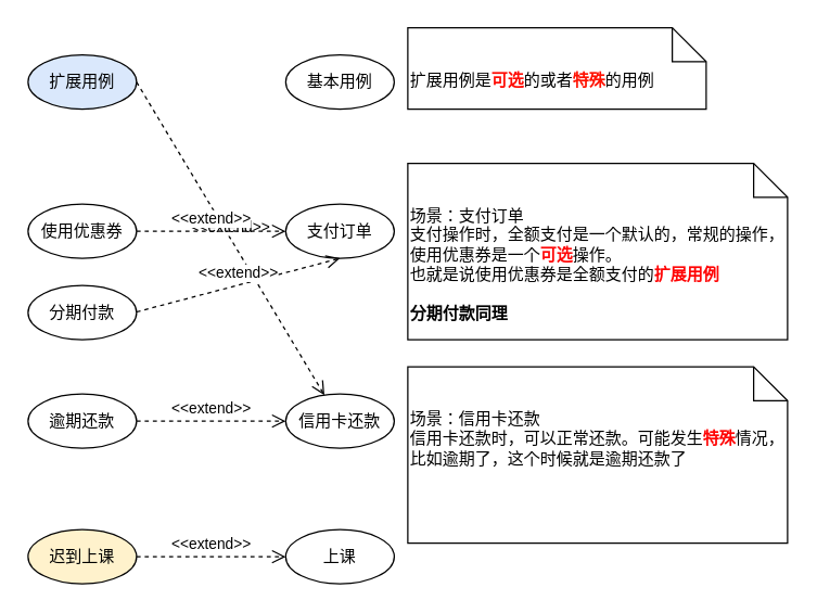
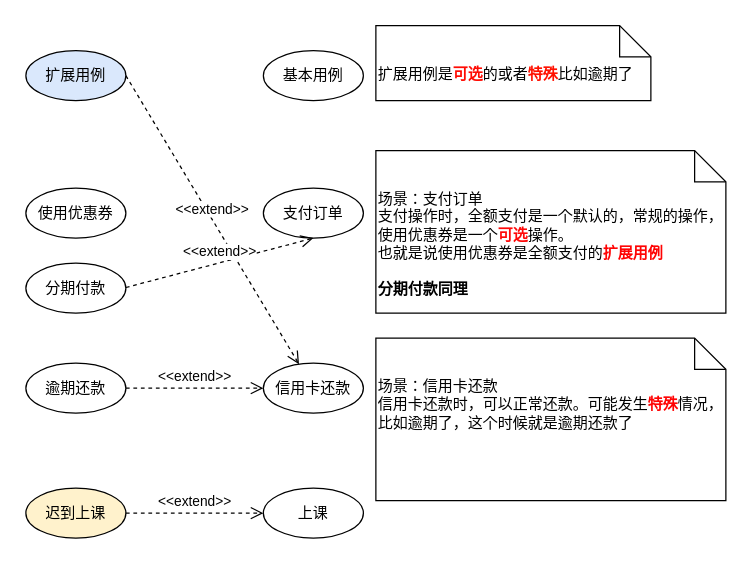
  <mxCell id="0" />
  <mxCell id="1" parent="0" />
  <mxCell id="2" value="扩展用例" style="ellipse;whiteSpace=wrap;html=1;fillColor=#dae8fc;" vertex="1" parent="1"><mxGeometry x="20" y="40" width="80" height="40" as="geometry" /></mxCell>
  <mxCell id="3" value="基本用例" style="ellipse;whiteSpace=wrap;html=1;" vertex="1" parent="1"><mxGeometry x="210" y="40" width="80" height="40" as="geometry" /></mxCell>
  <mxCell id="4" value="&amp;lt;&amp;lt;extend&amp;gt;&amp;gt;" style="html=1;verticalAlign=bottom;endArrow=open;dashed=1;endSize=8;exitX=1;exitY=0.5;exitDx=0;exitDy=0;" edge="1" parent="1" source="2" target="14"><mxGeometry relative="1" as="geometry"><mxPoint x="110" y="0" as="sourcePoint" /><mxPoint x="130" y="64.5" as="targetPoint" /></mxGeometry></mxCell>
  <mxCell id="5" value="支付订单" style="ellipse;whiteSpace=wrap;html=1;" vertex="1" parent="1"><mxGeometry x="210" y="150" width="80" height="40" as="geometry" /></mxCell>
  <mxCell id="6" value="使用优惠券" style="ellipse;whiteSpace=wrap;html=1;" vertex="1" parent="1"><mxGeometry x="20" y="150" width="80" height="40" as="geometry" /></mxCell>
- <mxCell id="7" value="&amp;lt;&amp;lt;extend&amp;gt;&amp;gt;" style="html=1;verticalAlign=bottom;endArrow=open;dashed=1;endSize=8;entryX=0;entryY=0.5;entryDx=0;entryDy=0;exitX=1;exitY=0.5;exitDx=0;exitDy=0;" edge="1" parent="1" source="6" target="5"><mxGeometry relative="1" as="geometry"><mxPoint x="110" y="130" as="sourcePoint" /><mxPoint x="241.716" y="84.142" as="targetPoint" /></mxGeometry></mxCell>
  <mxCell id="8" value="场景：支付订单&lt;br&gt;支付操作时，全额支付是一个默认的，常规的操作，使用优惠券是一个&lt;b&gt;&lt;font color=&quot;#ff0808&quot;&gt;可选&lt;/font&gt;&lt;/b&gt;操作。&lt;br&gt;也就是说使用优惠券是全额支付的&lt;b&gt;&lt;font color=&quot;#ff0303&quot;&gt;扩展用例&lt;/font&gt;&lt;br&gt;&lt;br&gt;分期付款同理&lt;br&gt;&lt;br&gt;&lt;/b&gt;" style="shape=note2;boundedLbl=1;whiteSpace=wrap;html=1;size=25;verticalAlign=top;align=left;" vertex="1" parent="1"><mxGeometry x="300" y="120" width="280" height="130" as="geometry" /></mxCell>
- <mxCell id="9" value="扩展用例是&lt;b&gt;&lt;font color=&quot;#ff0b03&quot;&gt;可选&lt;/font&gt;&lt;/b&gt;的或者&lt;b&gt;&lt;font color=&quot;#ff1100&quot;&gt;特殊&lt;/font&gt;&lt;/b&gt;的用例" style="shape=note2;boundedLbl=1;whiteSpace=wrap;html=1;size=25;verticalAlign=top;align=left;" vertex="1" parent="1"><mxGeometry x="300" y="20" width="220" height="60" as="geometry" /></mxCell>
+ <mxCell id="9" value="扩展用例是&lt;b&gt;&lt;font color=&quot;#ff0b03&quot;&gt;可选&lt;/font&gt;&lt;/b&gt;的或者&lt;b&gt;&lt;font color=&quot;#ff1100&quot;&gt;特殊&lt;/font&gt;&lt;/b&gt;比如逾期了" style="shape=note2;boundedLbl=1;whiteSpace=wrap;html=1;size=25;verticalAlign=top;align=left;" vertex="1" parent="1"><mxGeometry x="300" y="20" width="220" height="60" as="geometry" /></mxCell>
  <mxCell id="10" value="分期付款" style="ellipse;whiteSpace=wrap;html=1;" vertex="1" parent="1"><mxGeometry x="20" y="210" width="80" height="40" as="geometry" /></mxCell>
  <mxCell id="11" value="&amp;lt;&amp;lt;extend&amp;gt;&amp;gt;" style="html=1;verticalAlign=bottom;endArrow=open;dashed=1;endSize=8;entryX=0.5;entryY=1;entryDx=0;entryDy=0;exitX=1;exitY=0.5;exitDx=0;exitDy=0;" edge="1" parent="1" target="5"><mxGeometry relative="1" as="geometry"><mxPoint x="100" y="229.5" as="sourcePoint" /><mxPoint x="210" y="229.5" as="targetPoint" /></mxGeometry></mxCell>
  <mxCell id="12" value="逾期还款" style="ellipse;whiteSpace=wrap;html=1;" vertex="1" parent="1"><mxGeometry x="20" y="290" width="80" height="40" as="geometry" /></mxCell>
  <mxCell id="13" value="&amp;lt;&amp;lt;extend&amp;gt;&amp;gt;" style="html=1;verticalAlign=bottom;endArrow=open;dashed=1;endSize=8;entryX=0;entryY=0.5;entryDx=0;entryDy=0;exitX=1;exitY=0.5;exitDx=0;exitDy=0;" edge="1" parent="1" source="12"><mxGeometry relative="1" as="geometry"><mxPoint x="110" y="270" as="sourcePoint" /><mxPoint x="210" y="310" as="targetPoint" /></mxGeometry></mxCell>
  <mxCell id="14" value="信用卡还款" style="ellipse;whiteSpace=wrap;html=1;" vertex="1" parent="1"><mxGeometry x="210" y="290" width="80" height="40" as="geometry" /></mxCell>
  <mxCell id="15" value="场景：信用卡还款&lt;br&gt;信用卡还款时，可以正常还款。可能发生&lt;b&gt;&lt;font color=&quot;#ff0303&quot;&gt;特殊&lt;/font&gt;&lt;/b&gt;情况，&lt;br&gt;比如逾期了，这个时候就是逾期还款了" style="shape=note2;boundedLbl=1;whiteSpace=wrap;html=1;size=25;verticalAlign=top;align=left;" vertex="1" parent="1"><mxGeometry x="300" y="270" width="280" height="130" as="geometry" /></mxCell>
  <mxCell id="16" value="迟到上课" style="ellipse;whiteSpace=wrap;html=1;fillColor=#fff2cc;" vertex="1" parent="1"><mxGeometry x="20" y="390" width="80" height="40" as="geometry" /></mxCell>
  <mxCell id="17" value="&amp;lt;&amp;lt;extend&amp;gt;&amp;gt;" style="html=1;verticalAlign=bottom;endArrow=open;dashed=1;endSize=8;entryX=0;entryY=0.5;entryDx=0;entryDy=0;exitX=1;exitY=0.5;exitDx=0;exitDy=0;" edge="1" parent="1" source="16"><mxGeometry relative="1" as="geometry"><mxPoint x="110" y="370" as="sourcePoint" /><mxPoint x="210" y="410" as="targetPoint" /></mxGeometry></mxCell>
  <mxCell id="18" value="上课" style="ellipse;whiteSpace=wrap;html=1;" vertex="1" parent="1"><mxGeometry x="210" y="390" width="80" height="40" as="geometry" /></mxCell>
